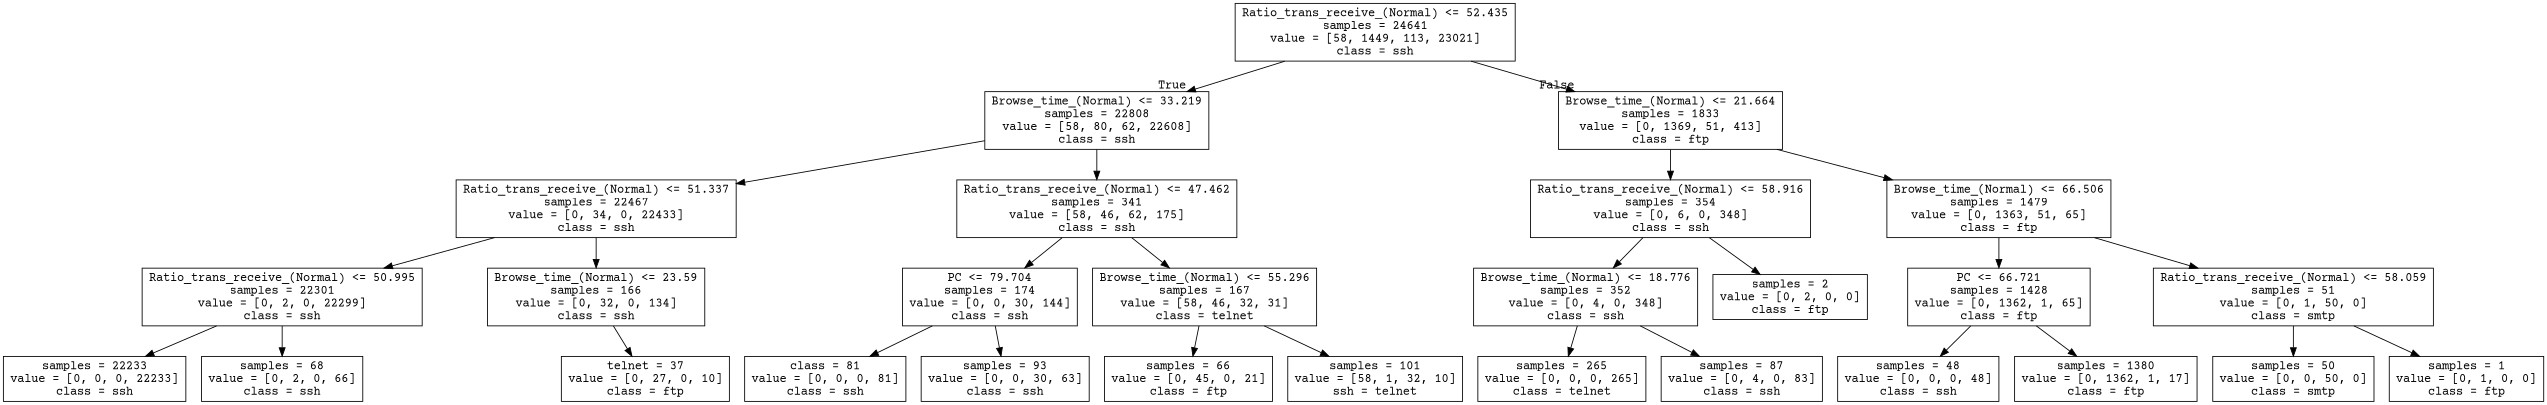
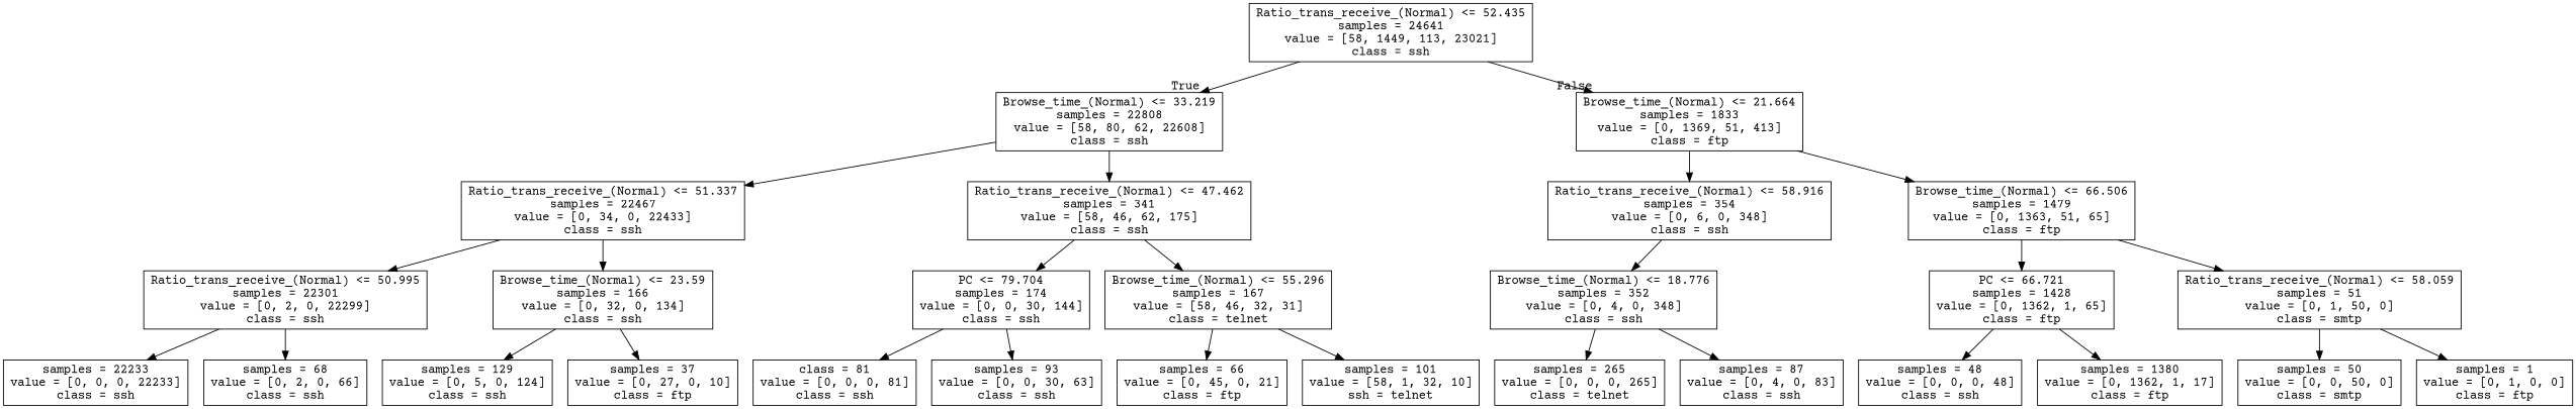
  digraph {
    fontname="Courier Prime"
    node [fontname="Courier Prime" shape=box]
    edge [fontname="Courier Prime"]
    n1 [label="Ratio_trans_receive_(Normal) <= 52.435\nsamples = 24641\nvalue = [58, 1449, 113, 23021]\nclass = ssh"]
    n2 [label="Browse_time_(Normal) <= 33.219\nsamples = 22808\nvalue = [58, 80, 62, 22608]\nclass = ssh"]
    n3 [label="Browse_time_(Normal) <= 21.664\nsamples = 1833\nvalue = [0, 1369, 51, 413]\nclass = ftp"]
    n4 [label="Ratio_trans_receive_(Normal) <= 51.337\nsamples = 22467\nvalue = [0, 34, 0, 22433]\nclass = ssh"]
    n5 [label="Ratio_trans_receive_(Normal) <= 47.462\nsamples = 341\nvalue = [58, 46, 62, 175]\nclass = ssh"]
    n6 [label="Ratio_trans_receive_(Normal) <= 58.916\nsamples = 354\nvalue = [0, 6, 0, 348]\nclass = ssh"]
    n7 [label="Browse_time_(Normal) <= 66.506\nsamples = 1479\nvalue = [0, 1363, 51, 65]\nclass = ftp"]
    n8 [label="Ratio_trans_receive_(Normal) <= 50.995\nsamples = 22301\nvalue = [0, 2, 0, 22299]\nclass = ssh"]
    n9 [label="Browse_time_(Normal) <= 23.59\nsamples = 166\nvalue = [0, 32, 0, 134]\nclass = ssh"]
    n10 [label="PC <= 79.704\nsamples = 174\nvalue = [0, 0, 30, 144]\nclass = ssh"]
    n11 [label="Browse_time_(Normal) <= 55.296\nsamples = 167\nvalue = [58, 46, 32, 31]\nclass = telnet"]
    n12 [label="samples = 22233\nvalue = [0, 0, 0, 22233]\nclass = ssh"]
    n13 [label="samples = 68\nvalue = [0, 2, 0, 66]\nclass = ssh"]
-   n15 [label="telnet = 37\nvalue = [0, 27, 0, 10]\nclass = ftp"]
+   n14 [label="samples = 129\nvalue = [0, 5, 0, 124]\nclass = ssh"]
+   n15 [label="samples = 37\nvalue = [0, 27, 0, 10]\nclass = ftp"]
    n16 [label="class = 81\nvalue = [0, 0, 0, 81]\nclass = ssh"]
    n17 [label="samples = 93\nvalue = [0, 0, 30, 63]\nclass = ssh"]
    n18 [label="samples = 66\nvalue = [0, 45, 0, 21]\nclass = ftp"]
    n19 [label="samples = 101\nvalue = [58, 1, 32, 10]\nssh = telnet"]
    n20 [label="Browse_time_(Normal) <= 18.776\nsamples = 352\nvalue = [0, 4, 0, 348]\nclass = ssh"]
-   n21 [label="samples = 2\nvalue = [0, 2, 0, 0]\nclass = ftp"]
    n22 [label="PC <= 66.721\nsamples = 1428\nvalue = [0, 1362, 1, 65]\nclass = ftp"]
    n23 [label="Ratio_trans_receive_(Normal) <= 58.059\nsamples = 51\nvalue = [0, 1, 50, 0]\nclass = smtp"]
    n24 [label="samples = 265\nvalue = [0, 0, 0, 265]\nclass = telnet"]
    n25 [label="samples = 87\nvalue = [0, 4, 0, 83]\nclass = ssh"]
    n26 [label="samples = 48\nvalue = [0, 0, 0, 48]\nclass = ssh"]
    n27 [label="samples = 1380\nvalue = [0, 1362, 1, 17]\nclass = ftp"]
    n28 [label="samples = 50\nvalue = [0, 0, 50, 0]\nclass = smtp"]
    n29 [label="samples = 1\nvalue = [0, 1, 0, 0]\nclass = ftp"]
    n1 -> n2 [headlabel=True labelangle=45 labeldistance=2.5]
    n1 -> n3 [headlabel=False labelangle=-45 labeldistance=2.5]
    n2 -> n4
    n2 -> n5
    n3 -> n6
    n3 -> n7
    n4 -> n8
    n4 -> n9
    n5 -> n10
    n5 -> n11
    n6 -> n20
-   n6 -> n21
    n7 -> n22
    n7 -> n23
    n8 -> n12
    n8 -> n13
+   n9 -> n14
    n9 -> n15
    n10 -> n16
    n10 -> n17
    n11 -> n18
    n11 -> n19
    n20 -> n24
    n20 -> n25
    n22 -> n26
    n22 -> n27
    n23 -> n28
    n23 -> n29
  }
